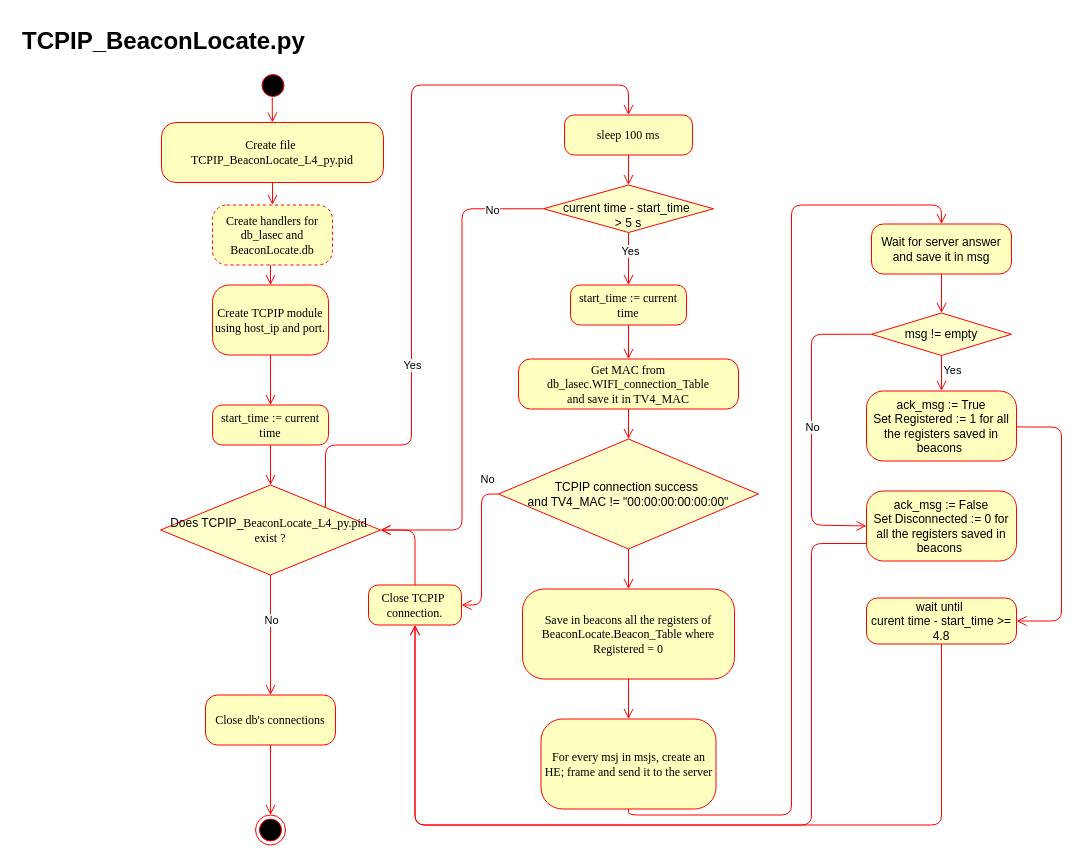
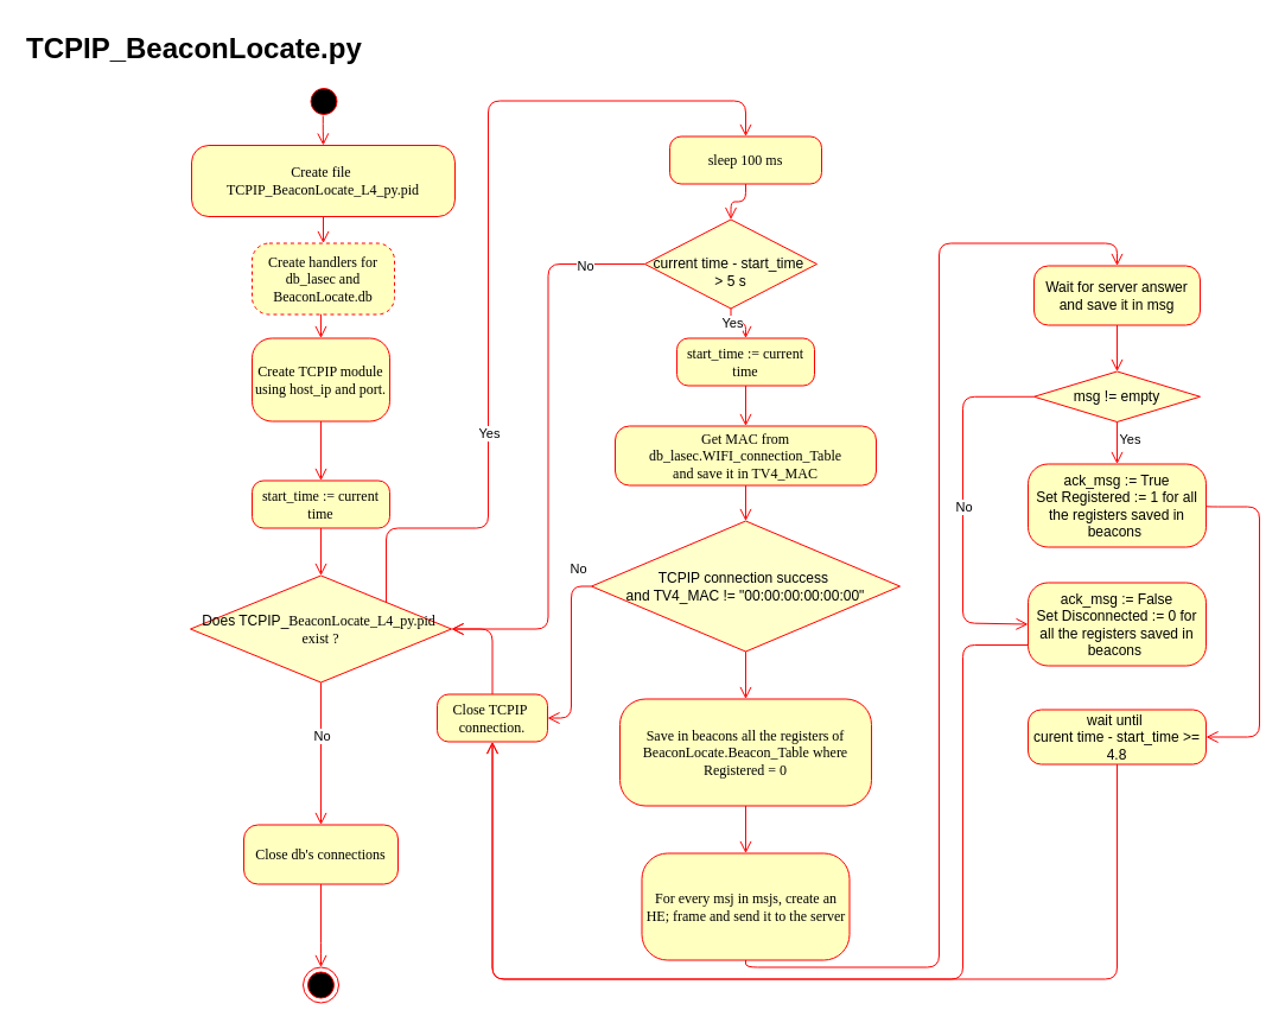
  <mxCell id="0" />
  <mxCell id="1" parent="0" />
  <mxCell id="2" value="" style="ellipse;html=1;shape=startState;fillColor=#000000;strokeColor=#ff0000;rounded=1;shadow=0;comic=0;labelBackgroundColor=none;fontFamily=Verdana;fontSize=12;fontColor=#000000;align=center;direction=south;" parent="1" vertex="1"><mxGeometry x="257.5" y="70" width="30" height="30" as="geometry" /></mxCell>
  <mxCell id="3" value="Create handlers for db_lasec and BeaconLocate.db" style="rounded=1;whiteSpace=wrap;html=1;arcSize=24;fillColor=#ffffc0;strokeColor=#FF0000;shadow=0;comic=0;labelBackgroundColor=none;fontFamily=Verdana;fontSize=12;fontColor=#000000;align=center;dashed=1;" parent="1" vertex="1"><mxGeometry x="212" y="204.5" width="120" height="60" as="geometry" /></mxCell>
  <mxCell id="4" value="Create file&amp;nbsp;&lt;div&gt;TCPIP_BeaconLocate_L4_py.pid&lt;/div&gt;" style="rounded=1;whiteSpace=wrap;html=1;arcSize=24;fillColor=#ffffc0;strokeColor=#ff0000;shadow=0;comic=0;labelBackgroundColor=none;fontFamily=Verdana;fontSize=12;fontColor=#000000;align=center;" parent="1" vertex="1"><mxGeometry x="161" y="122" width="222" height="60" as="geometry" /></mxCell>
  <mxCell id="5" value="&lt;h1 style=&quot;margin-top: 0px;&quot;&gt;TCPIP_BeaconLocate.py&lt;/h1&gt;" style="text;html=1;whiteSpace=wrap;overflow=hidden;rounded=0;" parent="1" vertex="1"><mxGeometry width="320" height="50" as="geometry" x="20" y="20" /></mxCell>
  <mxCell id="6" style="edgeStyle=orthogonalEdgeStyle;html=1;labelBackgroundColor=none;endArrow=open;endSize=8;strokeColor=#ff0000;fontFamily=Verdana;fontSize=12;align=left;exitX=0.902;exitY=0.525;exitDx=0;exitDy=0;entryX=0.5;entryY=0;entryDx=0;entryDy=0;exitPerimeter=0;" parent="1" source="2" target="4" edge="1"><mxGeometry relative="1" as="geometry"><mxPoint x="270.39" y="100" as="sourcePoint" /><mxPoint x="270.39" y="138" as="targetPoint" /></mxGeometry></mxCell>
  <mxCell id="7" style="edgeStyle=orthogonalEdgeStyle;html=1;labelBackgroundColor=none;endArrow=open;endSize=8;strokeColor=#ff0000;fontFamily=Verdana;fontSize=12;align=left;exitX=0.5;exitY=1;exitDx=0;exitDy=0;entryX=0.5;entryY=0;entryDx=0;entryDy=0;" parent="1" source="4" target="3" edge="1"><mxGeometry relative="1" as="geometry"><mxPoint x="337.5" y="227" as="sourcePoint" /><mxPoint x="337.5" y="265" as="targetPoint" /></mxGeometry></mxCell>
  <mxCell id="8" value="Create TCPIP module using host_ip and port." style="rounded=1;whiteSpace=wrap;html=1;arcSize=24;fillColor=#ffffc0;strokeColor=#FF0000;shadow=0;comic=0;labelBackgroundColor=none;fontFamily=Verdana;fontSize=12;fontColor=#000000;align=center;" parent="1" vertex="1"><mxGeometry x="212" y="284.5" width="116" height="70" as="geometry" /></mxCell>
  <mxCell id="9" style="edgeStyle=orthogonalEdgeStyle;html=1;labelBackgroundColor=none;endArrow=open;endSize=8;strokeColor=#ff0000;fontFamily=Verdana;fontSize=12;align=left;exitX=0.483;exitY=0.996;exitDx=0;exitDy=0;entryX=0.5;entryY=0;entryDx=0;entryDy=0;exitPerimeter=0;" parent="1" source="3" target="8" edge="1"><mxGeometry relative="1" as="geometry"><mxPoint x="269.86" y="310" as="sourcePoint" /><mxPoint x="269.86" y="350" as="targetPoint" /></mxGeometry></mxCell>
  <mxCell id="10" style="edgeStyle=orthogonalEdgeStyle;html=1;labelBackgroundColor=none;endArrow=open;endSize=8;strokeColor=#ff0000;fontFamily=Verdana;fontSize=12;align=left;exitX=0.5;exitY=1;exitDx=0;exitDy=0;entryX=0.5;entryY=0;entryDx=0;entryDy=0;" parent="1" source="8" target="21" edge="1"><mxGeometry relative="1" as="geometry"><mxPoint x="269" y="420" as="sourcePoint" /><mxPoint x="270" y="384.5" as="targetPoint" /></mxGeometry></mxCell>
  <mxCell id="11" value="&lt;div&gt;&lt;span style=&quot;background-color: transparent; color: light-dark(rgb(0, 0, 0), rgb(255, 255, 255));&quot;&gt;Does TCPIP_&lt;/span&gt;&lt;span style=&quot;background-color: transparent; color: light-dark(rgb(0, 0, 0), rgb(255, 255, 255)); font-family: Verdana;&quot;&gt;BeaconLocate_L4_py&lt;/span&gt;&lt;span style=&quot;background-color: transparent; color: light-dark(rgb(0, 0, 0), rgb(255, 255, 255)); font-family: Verdana;&quot;&gt;.pid&lt;/span&gt;&lt;span style=&quot;background-color: transparent; color: light-dark(rgb(0, 0, 0), rgb(255, 255, 255)); font-family: Verdana;&quot;&gt;&amp;nbsp;&lt;/span&gt;&lt;/div&gt;&lt;div&gt;&lt;span style=&quot;font-family: Verdana;&quot;&gt;exist ?&lt;/span&gt;&lt;/div&gt;" style="rhombus;whiteSpace=wrap;html=1;fillColor=#FFFFCC;strokeColor=#FF0000;" parent="1" vertex="1"><mxGeometry x="160" y="484.5" width="220" height="90" as="geometry" /></mxCell>
  <mxCell id="12" value="Close db's connections" style="rounded=1;whiteSpace=wrap;html=1;arcSize=24;fillColor=#ffffc0;strokeColor=#ff0000;shadow=0;comic=0;labelBackgroundColor=none;fontFamily=Verdana;fontSize=12;fontColor=#000000;align=center;" parent="1" vertex="1"><mxGeometry x="205" y="694.5" width="130" height="50" as="geometry" /></mxCell>
  <mxCell id="13" style="edgeStyle=orthogonalEdgeStyle;html=1;labelBackgroundColor=none;endArrow=open;endSize=8;strokeColor=#ff0000;fontFamily=Verdana;fontSize=12;align=left;exitX=0.5;exitY=1;exitDx=0;exitDy=0;entryX=0.5;entryY=0;entryDx=0;entryDy=0;" parent="1" source="11" target="12" edge="1"><mxGeometry relative="1" as="geometry"><mxPoint x="380" y="663.5" as="sourcePoint" /><mxPoint x="380" y="699.5" as="targetPoint" /><Array as="points"><mxPoint x="270" y="644.5" /><mxPoint x="270" y="644.5" /></Array></mxGeometry></mxCell>
  <mxCell id="14" value="No" style="edgeLabel;html=1;align=center;verticalAlign=middle;resizable=0;points=[];" parent="13" vertex="1" connectable="0"><mxGeometry x="-0.187" relative="1" as="geometry"><mxPoint y="-4" as="offset" /></mxGeometry></mxCell>
  <mxCell id="15" style="edgeStyle=orthogonalEdgeStyle;html=1;labelBackgroundColor=none;endArrow=open;endSize=8;strokeColor=#ff0000;fontFamily=Verdana;fontSize=12;align=left;exitX=0.5;exitY=1;exitDx=0;exitDy=0;entryX=0.5;entryY=0;entryDx=0;entryDy=0;" parent="1" source="12" target="16" edge="1"><mxGeometry relative="1" as="geometry"><mxPoint x="272" y="724.5" as="sourcePoint" /><mxPoint x="270" y="734.5" as="targetPoint" /><Array as="points"><mxPoint x="270" y="794.5" /><mxPoint x="270" y="794.5" /></Array></mxGeometry></mxCell>
  <mxCell id="16" value="" style="ellipse;html=1;shape=endState;fillColor=#000000;strokeColor=#ff0000;rounded=1;shadow=0;comic=0;labelBackgroundColor=none;fontFamily=Verdana;fontSize=12;fontColor=#000000;align=center;" parent="1" vertex="1"><mxGeometry x="255" y="814.5" width="30" height="30" as="geometry" /></mxCell>
  <mxCell id="17" value="Save in beacons all the registers of BeaconLocate.Beacon_Table where Registered = 0" style="rounded=1;whiteSpace=wrap;html=1;arcSize=24;fillColor=#ffffc0;strokeColor=#ff0000;shadow=0;comic=0;labelBackgroundColor=none;fontFamily=Verdana;fontSize=12;fontColor=#000000;align=center;" parent="1" vertex="1"><mxGeometry x="522" y="588.5" width="212" height="90" as="geometry" /></mxCell>
  <mxCell id="18" style="edgeStyle=orthogonalEdgeStyle;html=1;labelBackgroundColor=none;endArrow=open;endSize=8;strokeColor=#ff0000;fontFamily=Verdana;fontSize=12;align=left;entryX=0.5;entryY=0;entryDx=0;entryDy=0;exitX=1;exitY=0;exitDx=0;exitDy=0;" parent="1" source="11" target="26" edge="1"><mxGeometry relative="1" as="geometry"><mxPoint x="381" y="591.5" as="sourcePoint" /><mxPoint x="551" y="540.5" as="targetPoint" /><Array as="points"><mxPoint x="325" y="444.5" /><mxPoint x="411" y="444.5" /><mxPoint x="411" y="84.5" /><mxPoint x="628" y="84.5" /></Array></mxGeometry></mxCell>
  <mxCell id="19" value="Yes" style="edgeLabel;html=1;align=center;verticalAlign=middle;resizable=0;points=[];" parent="18" vertex="1" connectable="0"><mxGeometry x="-0.069" y="3" relative="1" as="geometry"><mxPoint x="3" y="123" as="offset" /></mxGeometry></mxCell>
  <mxCell id="20" style="edgeStyle=orthogonalEdgeStyle;html=1;labelBackgroundColor=none;endArrow=open;endSize=8;strokeColor=#ff0000;fontFamily=Verdana;fontSize=12;align=left;exitX=0.5;exitY=1;exitDx=0;exitDy=0;entryX=0.5;entryY=0;entryDx=0;entryDy=0;" parent="1" source="17" target="23" edge="1"><mxGeometry relative="1" as="geometry"><mxPoint x="641.48" y="593" as="sourcePoint" /><mxPoint x="621" y="634.5" as="targetPoint" /></mxGeometry></mxCell>
  <mxCell id="21" value="start_time := current time" style="rounded=1;whiteSpace=wrap;html=1;arcSize=24;fillColor=#ffffc0;strokeColor=#FF0000;shadow=0;comic=0;labelBackgroundColor=none;fontFamily=Verdana;fontSize=12;fontColor=#000000;align=center;" parent="1" vertex="1"><mxGeometry x="212" y="404.5" width="116" height="40" as="geometry" /></mxCell>
  <mxCell id="22" style="edgeStyle=orthogonalEdgeStyle;html=1;labelBackgroundColor=none;endArrow=open;endSize=8;strokeColor=#ff0000;fontFamily=Verdana;fontSize=12;align=left;exitX=0.5;exitY=1;exitDx=0;exitDy=0;entryX=0.5;entryY=0;entryDx=0;entryDy=0;" parent="1" source="21" target="11" edge="1"><mxGeometry relative="1" as="geometry"><mxPoint x="364" y="526.5" as="sourcePoint" /><mxPoint x="364" y="556.5" as="targetPoint" /><Array as="points"><mxPoint x="270" y="484.5" /></Array></mxGeometry></mxCell>
  <mxCell id="23" value="For every msj in msjs, create an HE; frame and send it to the server" style="rounded=1;whiteSpace=wrap;html=1;arcSize=24;fillColor=#ffffc0;strokeColor=#ff0000;shadow=0;comic=0;labelBackgroundColor=none;fontFamily=Verdana;fontSize=12;fontColor=#000000;align=center;" parent="1" vertex="1"><mxGeometry x="540.5" y="718.5" width="175" height="90" as="geometry" /></mxCell>
  <mxCell id="24" style="edgeStyle=orthogonalEdgeStyle;html=1;labelBackgroundColor=none;endArrow=open;endSize=8;strokeColor=#ff0000;fontFamily=Verdana;fontSize=12;align=left;exitX=0.5;exitY=1;exitDx=0;exitDy=0;entryX=0.5;entryY=0;entryDx=0;entryDy=0;" parent="1" source="34" target="17" edge="1"><mxGeometry relative="1" as="geometry"><mxPoint x="1022" y="527.5" as="sourcePoint" /><mxPoint x="1062" y="863" as="targetPoint" /><Array as="points"><mxPoint x="628" y="474.5" /><mxPoint x="628" y="474.5" /></Array></mxGeometry></mxCell>
  <mxCell id="25" value="Yes" style="edgeLabel;html=1;align=center;verticalAlign=middle;resizable=0;points=[];" parent="24" vertex="1" connectable="0"><mxGeometry x="-0.225" y="-1" relative="1" as="geometry"><mxPoint x="12" y="-1" as="offset" /></mxGeometry></mxCell>
  <mxCell id="26" value="sleep 100 ms" style="rounded=1;whiteSpace=wrap;html=1;arcSize=24;fillColor=#ffffc0;strokeColor=#ff0000;shadow=0;comic=0;labelBackgroundColor=none;fontFamily=Verdana;fontSize=12;fontColor=#000000;align=center;" parent="1" vertex="1"><mxGeometry x="564" y="114.5" width="128" height="40" as="geometry" /></mxCell>
- <mxCell id="27" value="&lt;div&gt;&lt;br&gt;&lt;/div&gt;&lt;div&gt;current time - start_time&amp;nbsp;&lt;/div&gt;&lt;div&gt;&amp;gt; 5 s&lt;/div&gt;" style="rhombus;whiteSpace=wrap;html=1;fillColor=#FFFFCC;strokeColor=#FF0000;" parent="1" vertex="1"><mxGeometry x="543" y="184.5" width="170" height="47.5" as="geometry" /></mxCell>
+ <mxCell id="27" value="&lt;div&gt;&lt;br&gt;&lt;/div&gt;&lt;div&gt;current time - start_time&amp;nbsp;&lt;/div&gt;&lt;div&gt;&amp;gt; 5 s&lt;/div&gt;" style="rhombus;whiteSpace=wrap;html=1;fillColor=#FFFFCC;strokeColor=#FF0000;" parent="1" vertex="1"><mxGeometry x="543" y="184.5" width="145" height="75" as="geometry" /></mxCell>
  <mxCell id="28" style="edgeStyle=orthogonalEdgeStyle;html=1;labelBackgroundColor=none;endArrow=open;endSize=8;strokeColor=#ff0000;fontFamily=Verdana;fontSize=12;align=left;exitX=0.5;exitY=1;exitDx=0;exitDy=0;entryX=0.5;entryY=0;entryDx=0;entryDy=0;" parent="1" source="26" target="27" edge="1"><mxGeometry relative="1" as="geometry"><mxPoint x="721" y="224.5" as="sourcePoint" /><mxPoint x="628" y="184.5" as="targetPoint" /></mxGeometry></mxCell>
  <mxCell id="29" value="Get MAC from db_lasec.WIFI_connection_Table&lt;div&gt;and save it in TV4_MAC&lt;/div&gt;" style="rounded=1;whiteSpace=wrap;html=1;arcSize=24;fillColor=#ffffc0;strokeColor=#ff0000;shadow=0;comic=0;labelBackgroundColor=none;fontFamily=Verdana;fontSize=12;fontColor=#000000;align=center;" parent="1" vertex="1"><mxGeometry x="518" y="358.5" width="220" height="50" as="geometry" /></mxCell>
  <mxCell id="30" style="edgeStyle=orthogonalEdgeStyle;html=1;labelBackgroundColor=none;endArrow=open;endSize=8;strokeColor=#ff0000;fontFamily=Verdana;fontSize=12;align=left;exitX=0.5;exitY=1;exitDx=0;exitDy=0;entryX=0.5;entryY=0;entryDx=0;entryDy=0;" parent="1" source="27" target="51" edge="1"><mxGeometry relative="1" as="geometry"><mxPoint x="671" y="184.5" as="sourcePoint" /><mxPoint x="671" y="214.5" as="targetPoint" /></mxGeometry></mxCell>
  <mxCell id="31" value="Yes" style="edgeLabel;html=1;align=center;verticalAlign=middle;resizable=0;points=[];" parent="30" vertex="1" connectable="0"><mxGeometry x="-0.3" y="1" relative="1" as="geometry"><mxPoint as="offset" /></mxGeometry></mxCell>
  <mxCell id="32" style="edgeStyle=orthogonalEdgeStyle;html=1;labelBackgroundColor=none;endArrow=open;endSize=8;strokeColor=#ff0000;fontFamily=Verdana;fontSize=12;align=left;exitX=0;exitY=0.5;exitDx=0;exitDy=0;entryX=1;entryY=0.5;entryDx=0;entryDy=0;" parent="1" source="27" target="11" edge="1"><mxGeometry relative="1" as="geometry"><mxPoint x="471" y="324.5" as="sourcePoint" /><mxPoint x="471" y="354.5" as="targetPoint" /></mxGeometry></mxCell>
  <mxCell id="33" value="No" style="edgeLabel;html=1;align=center;verticalAlign=middle;resizable=0;points=[];" parent="32" vertex="1" connectable="0"><mxGeometry x="-0.785" y="1" relative="1" as="geometry"><mxPoint as="offset" /></mxGeometry></mxCell>
  <mxCell id="34" value="&lt;div&gt;&lt;span style=&quot;background-color: transparent; color: light-dark(rgb(0, 0, 0), rgb(255, 255, 255));&quot;&gt;TCPIP connection success&amp;nbsp;&lt;/span&gt;&lt;/div&gt;&lt;div&gt;&lt;span style=&quot;background-color: transparent; color: light-dark(rgb(0, 0, 0), rgb(255, 255, 255));&quot;&gt;and TV4_MAC != &quot;00:00:00:00:00:00&quot;&lt;/span&gt;&lt;/div&gt;" style="rhombus;whiteSpace=wrap;html=1;fillColor=#FFFFCC;strokeColor=#FF0000;" parent="1" vertex="1"><mxGeometry x="498" y="438.5" width="260" height="110" as="geometry" /></mxCell>
  <mxCell id="35" style="edgeStyle=orthogonalEdgeStyle;html=1;labelBackgroundColor=none;endArrow=open;endSize=8;strokeColor=#ff0000;fontFamily=Verdana;fontSize=12;align=left;entryX=0.5;entryY=0;entryDx=0;entryDy=0;exitX=0.5;exitY=1;exitDx=0;exitDy=0;" parent="1" source="29" target="34" edge="1"><mxGeometry relative="1" as="geometry"><mxPoint x="619" y="324.5" as="sourcePoint" /><mxPoint x="842" y="276.5" as="targetPoint" /></mxGeometry></mxCell>
  <mxCell id="36" style="edgeStyle=orthogonalEdgeStyle;html=1;labelBackgroundColor=none;endArrow=open;endSize=8;strokeColor=#ff0000;fontFamily=Verdana;fontSize=12;align=left;entryX=1;entryY=0.5;entryDx=0;entryDy=0;exitX=0;exitY=0.5;exitDx=0;exitDy=0;" parent="1" source="34" target="48" edge="1"><mxGeometry relative="1" as="geometry"><mxPoint x="801" y="354.5" as="sourcePoint" /><mxPoint x="801" y="384.5" as="targetPoint" /><Array as="points"><mxPoint x="481" y="493.5" /><mxPoint x="481" y="604.5" /></Array></mxGeometry></mxCell>
  <mxCell id="37" value="No" style="edgeLabel;html=1;align=center;verticalAlign=middle;resizable=0;points=[];" parent="36" vertex="1" connectable="0"><mxGeometry x="-0.839" y="3" relative="1" as="geometry"><mxPoint y="-18" as="offset" /></mxGeometry></mxCell>
  <mxCell id="38" value="msg != empty" style="rhombus;whiteSpace=wrap;html=1;fillColor=#FFFFCC;strokeColor=#FF0000;" parent="1" vertex="1"><mxGeometry x="871" y="312.5" width="140" height="42.5" as="geometry" /></mxCell>
  <mxCell id="39" value="&lt;span style=&quot;font-family: Helvetica;&quot;&gt;Wait for server answer and save it in msg&lt;/span&gt;" style="rounded=1;whiteSpace=wrap;html=1;arcSize=24;fillColor=#ffffc0;strokeColor=#ff0000;shadow=0;comic=0;labelBackgroundColor=none;fontFamily=Verdana;fontSize=12;fontColor=#000000;align=center;" parent="1" vertex="1"><mxGeometry x="871" y="223.5" width="140" height="50" as="geometry" /></mxCell>
  <mxCell id="40" style="edgeStyle=orthogonalEdgeStyle;html=1;labelBackgroundColor=none;endArrow=open;endSize=8;strokeColor=#ff0000;fontFamily=Verdana;fontSize=12;align=left;exitX=0.5;exitY=1;exitDx=0;exitDy=0;entryX=0.5;entryY=0;entryDx=0;entryDy=0;" parent="1" source="23" target="39" edge="1"><mxGeometry relative="1" as="geometry"><mxPoint x="841" y="694.5" as="sourcePoint" /><mxPoint x="841" y="734.5" as="targetPoint" /><Array as="points"><mxPoint x="628" y="814.5" /><mxPoint x="791" y="814.5" /><mxPoint x="791" y="204.5" /><mxPoint x="941" y="204.5" /></Array></mxGeometry></mxCell>
  <mxCell id="41" style="edgeStyle=orthogonalEdgeStyle;html=1;labelBackgroundColor=none;endArrow=open;endSize=8;strokeColor=#ff0000;fontFamily=Verdana;fontSize=12;align=left;exitX=0.5;exitY=1;exitDx=0;exitDy=0;" parent="1" source="39" target="38" edge="1"><mxGeometry relative="1" as="geometry"><mxPoint x="811" y="314.5" as="sourcePoint" /><mxPoint x="811" y="344.5" as="targetPoint" /></mxGeometry></mxCell>
  <mxCell id="42" value="&lt;span style=&quot;font-family: Helvetica;&quot;&gt;ack_msg := True&lt;/span&gt;&lt;div&gt;&lt;font face=&quot;Helvetica&quot;&gt;Set Registered := 1 for all the registers saved in beacons&amp;nbsp;&lt;/font&gt;&lt;/div&gt;" style="rounded=1;whiteSpace=wrap;html=1;arcSize=24;fillColor=#ffffc0;strokeColor=#ff0000;shadow=0;comic=0;labelBackgroundColor=none;fontFamily=Verdana;fontSize=12;fontColor=#000000;align=center;" parent="1" vertex="1"><mxGeometry x="866" y="390.5" width="150" height="70" as="geometry" /></mxCell>
  <mxCell id="43" value="&lt;span style=&quot;font-family: Helvetica;&quot;&gt;ack_msg := False&lt;/span&gt;&lt;div&gt;&lt;font face=&quot;Helvetica&quot;&gt;Set Disconnected := 0 for all the registers saved in beacons&amp;nbsp;&lt;/font&gt;&lt;/div&gt;" style="rounded=1;whiteSpace=wrap;html=1;arcSize=24;fillColor=#ffffc0;strokeColor=#ff0000;shadow=0;comic=0;labelBackgroundColor=none;fontFamily=Verdana;fontSize=12;fontColor=#000000;align=center;" parent="1" vertex="1"><mxGeometry x="866" y="490.5" width="150" height="70" as="geometry" /></mxCell>
  <mxCell id="44" style="edgeStyle=orthogonalEdgeStyle;html=1;labelBackgroundColor=none;endArrow=open;endSize=8;strokeColor=#ff0000;fontFamily=Verdana;fontSize=12;align=left;exitX=0.5;exitY=1;exitDx=0;exitDy=0;entryX=0.5;entryY=0;entryDx=0;entryDy=0;" parent="1" source="38" target="42" edge="1"><mxGeometry relative="1" as="geometry"><mxPoint x="1041" y="244.5" as="sourcePoint" /><mxPoint x="1041" y="294.5" as="targetPoint" /></mxGeometry></mxCell>
  <mxCell id="45" value="Yes" style="edgeLabel;html=1;align=center;verticalAlign=middle;resizable=0;points=[];" parent="44" vertex="1" connectable="0"><mxGeometry x="-0.188" y="-1" relative="1" as="geometry"><mxPoint x="11" as="offset" /></mxGeometry></mxCell>
  <mxCell id="46" style="edgeStyle=orthogonalEdgeStyle;html=1;labelBackgroundColor=none;endArrow=open;endSize=8;strokeColor=#ff0000;fontFamily=Verdana;fontSize=12;align=left;exitX=0;exitY=0.5;exitDx=0;exitDy=0;entryX=0;entryY=0.5;entryDx=0;entryDy=0;" parent="1" source="38" target="43" edge="1"><mxGeometry relative="1" as="geometry"><mxPoint x="871" y="212.75" as="sourcePoint" /><mxPoint x="866" y="404.5" as="targetPoint" /><Array as="points"><mxPoint x="811" y="333.5" /><mxPoint x="811" y="524.5" /><mxPoint x="866" y="524.5" /></Array></mxGeometry></mxCell>
  <mxCell id="47" value="No" style="edgeLabel;html=1;align=center;verticalAlign=middle;resizable=0;points=[];" parent="46" vertex="1" connectable="0"><mxGeometry x="-0.006" relative="1" as="geometry"><mxPoint y="1" as="offset" /></mxGeometry></mxCell>
  <mxCell id="48" value="Close TCPIP&amp;nbsp;&lt;div&gt;connection.&lt;/div&gt;" style="rounded=1;whiteSpace=wrap;html=1;arcSize=24;fillColor=#ffffc0;strokeColor=#ff0000;shadow=0;comic=0;labelBackgroundColor=none;fontFamily=Verdana;fontSize=12;fontColor=#000000;align=center;" parent="1" vertex="1"><mxGeometry x="368" y="584.5" width="93" height="40" as="geometry" /></mxCell>
  <mxCell id="49" style="edgeStyle=orthogonalEdgeStyle;html=1;labelBackgroundColor=none;endArrow=open;endSize=8;strokeColor=#ff0000;fontFamily=Verdana;fontSize=12;align=left;entryX=1;entryY=0.5;entryDx=0;entryDy=0;exitX=0.5;exitY=0;exitDx=0;exitDy=0;" parent="1" source="48" target="11" edge="1"><mxGeometry relative="1" as="geometry"><mxPoint x="548" y="584.5" as="sourcePoint" /><mxPoint x="511" y="779.5" as="targetPoint" /><Array as="points"><mxPoint x="415" y="529.5" /></Array></mxGeometry></mxCell>
  <mxCell id="50" style="edgeStyle=orthogonalEdgeStyle;html=1;labelBackgroundColor=none;endArrow=open;endSize=8;strokeColor=#ff0000;fontFamily=Verdana;fontSize=12;align=left;exitX=0;exitY=0.75;exitDx=0;exitDy=0;entryX=0.5;entryY=1;entryDx=0;entryDy=0;" parent="1" source="43" target="48" edge="1"><mxGeometry relative="1" as="geometry"><mxPoint x="841" y="614.5" as="sourcePoint" /><mxPoint x="841" y="654.5" as="targetPoint" /><Array as="points"><mxPoint x="811" y="543.5" /><mxPoint x="811" y="824.5" /><mxPoint x="415" y="824.5" /></Array></mxGeometry></mxCell>
  <mxCell id="51" value="start_time := current time" style="rounded=1;whiteSpace=wrap;html=1;arcSize=24;fillColor=#ffffc0;strokeColor=#FF0000;shadow=0;comic=0;labelBackgroundColor=none;fontFamily=Verdana;fontSize=12;fontColor=#000000;align=center;" parent="1" vertex="1"><mxGeometry x="570" y="284.5" width="116" height="40" as="geometry" /></mxCell>
  <mxCell id="52" style="edgeStyle=orthogonalEdgeStyle;html=1;labelBackgroundColor=none;endArrow=open;endSize=8;strokeColor=#ff0000;fontFamily=Verdana;fontSize=12;align=left;entryX=0.5;entryY=0;entryDx=0;entryDy=0;exitX=0.5;exitY=1;exitDx=0;exitDy=0;" parent="1" source="51" target="29" edge="1"><mxGeometry relative="1" as="geometry"><mxPoint x="751" y="284.5" as="sourcePoint" /><mxPoint x="751" y="314.5" as="targetPoint" /></mxGeometry></mxCell>
  <mxCell id="53" value="&lt;font face=&quot;Helvetica&quot;&gt;wait until&amp;nbsp;&lt;/font&gt;&lt;div&gt;&lt;font face=&quot;Helvetica&quot;&gt;curent time - start_time &amp;gt;= 4.8&lt;/font&gt;&lt;/div&gt;" style="rounded=1;whiteSpace=wrap;html=1;arcSize=24;fillColor=#ffffc0;strokeColor=#ff0000;shadow=0;comic=0;labelBackgroundColor=none;fontFamily=Verdana;fontSize=12;fontColor=#000000;align=center;" parent="1" vertex="1"><mxGeometry x="866" y="597.5" width="150" height="46" as="geometry" /></mxCell>
  <mxCell id="54" style="edgeStyle=orthogonalEdgeStyle;html=1;labelBackgroundColor=none;endArrow=open;endSize=8;strokeColor=#ff0000;fontFamily=Verdana;fontSize=12;align=left;exitX=1;exitY=0.5;exitDx=0;exitDy=0;entryX=1;entryY=0.5;entryDx=0;entryDy=0;" parent="1" source="42" target="53" edge="1"><mxGeometry relative="1" as="geometry"><mxPoint x="1061" y="394.75" as="sourcePoint" /><mxPoint x="1056" y="586.5" as="targetPoint" /><Array as="points"><mxPoint x="1061" y="426.5" /><mxPoint x="1061" y="620.5" /></Array></mxGeometry></mxCell>
  <mxCell id="55" style="edgeStyle=orthogonalEdgeStyle;html=1;labelBackgroundColor=none;endArrow=open;endSize=8;strokeColor=#ff0000;fontFamily=Verdana;fontSize=12;align=left;exitX=0.5;exitY=1;exitDx=0;exitDy=0;entryX=0.5;entryY=1;entryDx=0;entryDy=0;" parent="1" source="53" target="48" edge="1"><mxGeometry relative="1" as="geometry"><mxPoint x="1322" y="634.5" as="sourcePoint" /><mxPoint x="451" y="674.5" as="targetPoint" /><Array as="points"><mxPoint x="941" y="824.5" /><mxPoint x="415" y="824.5" /><mxPoint x="415" y="624.5" /></Array></mxGeometry></mxCell>
